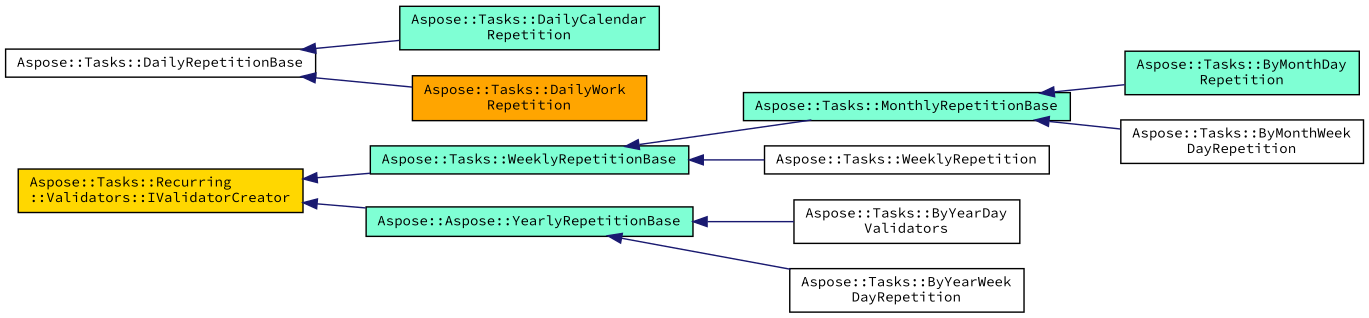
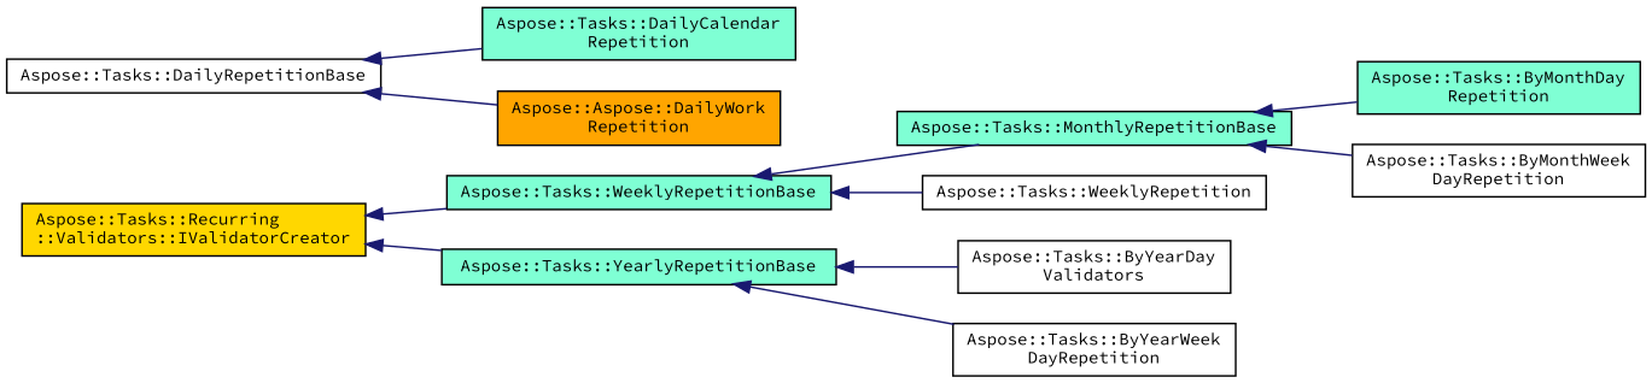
  digraph {
    fontname="Source Code Pro"
    rankdir=LR
    node [color=black fillcolor=aquamarine fontname="Source Code Pro" fontsize=10 shape=record style=filled]
    edge [color=midnightblue dir=back fontname="Source Code Pro" fontsize=10 labelfontname=Helvetica labelfontsize=10 style=solid]
    n1 [fillcolor=gold fontcolor=black height=0.2 label="Aspose::Tasks::Recurring\l::Validators::IValidatorCreator" width=0.4]
    n2 [height=0.2 label="Aspose::Tasks::WeeklyRepetitionBase" width=0.4]
-   n3 [height=0.2 label="Aspose::Aspose::YearlyRepetitionBase" width=0.4]
+   n3 [height=0.2 label="Aspose::Tasks::YearlyRepetitionBase" width=0.4]
    n4 [fillcolor=white height=0.2 label="Aspose::Tasks::DailyRepetitionBase" width=0.4]
    n5 [height=0.2 label="Aspose::Tasks::DailyCalendar\lRepetition" width=0.4]
-   n6 [fillcolor=orange height=0.2 label="Aspose::Tasks::DailyWork\lRepetition" width=0.4]
+   n6 [fillcolor=orange height=0.2 label="Aspose::Aspose::DailyWork\lRepetition" width=0.4]
    n7 [height=0.2 label="Aspose::Tasks::MonthlyRepetitionBase" width=0.4]
    n8 [height=0.2 label="Aspose::Tasks::ByMonthDay\lRepetition" width=0.4]
    n9 [fillcolor=white height=0.2 label="Aspose::Tasks::ByMonthWeek\lDayRepetition" width=0.4]
    n10 [fillcolor=white height=0.2 label="Aspose::Tasks::WeeklyRepetition" width=0.4]
    n11 [fillcolor=white height=0.2 label="Aspose::Tasks::ByYearDay\lValidators" width=0.4]
    n12 [fillcolor=white height=0.2 label="Aspose::Tasks::ByYearWeek\lDayRepetition" width=0.4]
    n1 -> n2
    n1 -> n3
    n2 -> n7
    n2 -> n10
    n3 -> n11
    n3 -> n12
    n4 -> n5
    n4 -> n6
    n7 -> n8
    n7 -> n9
  }
